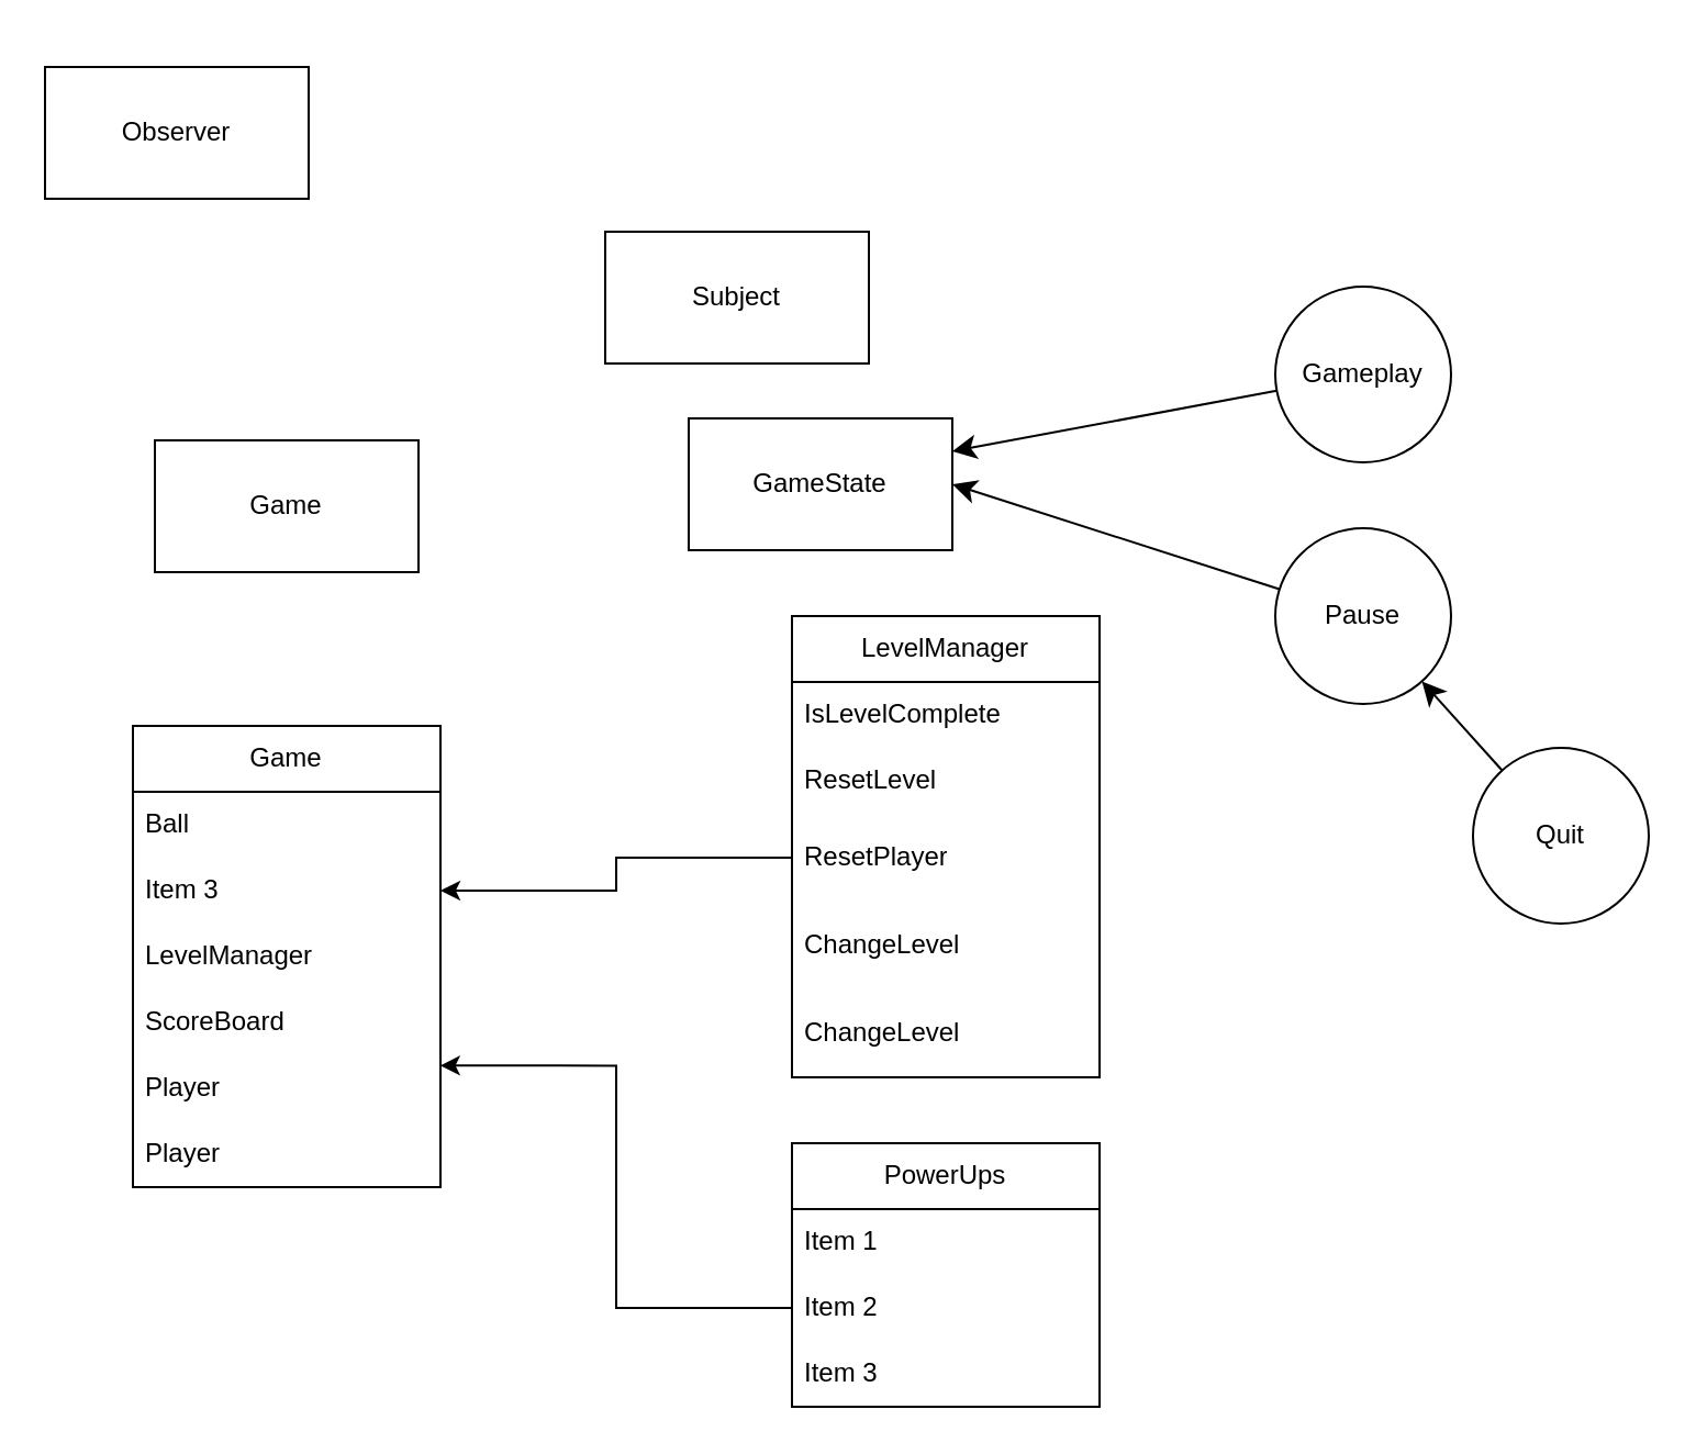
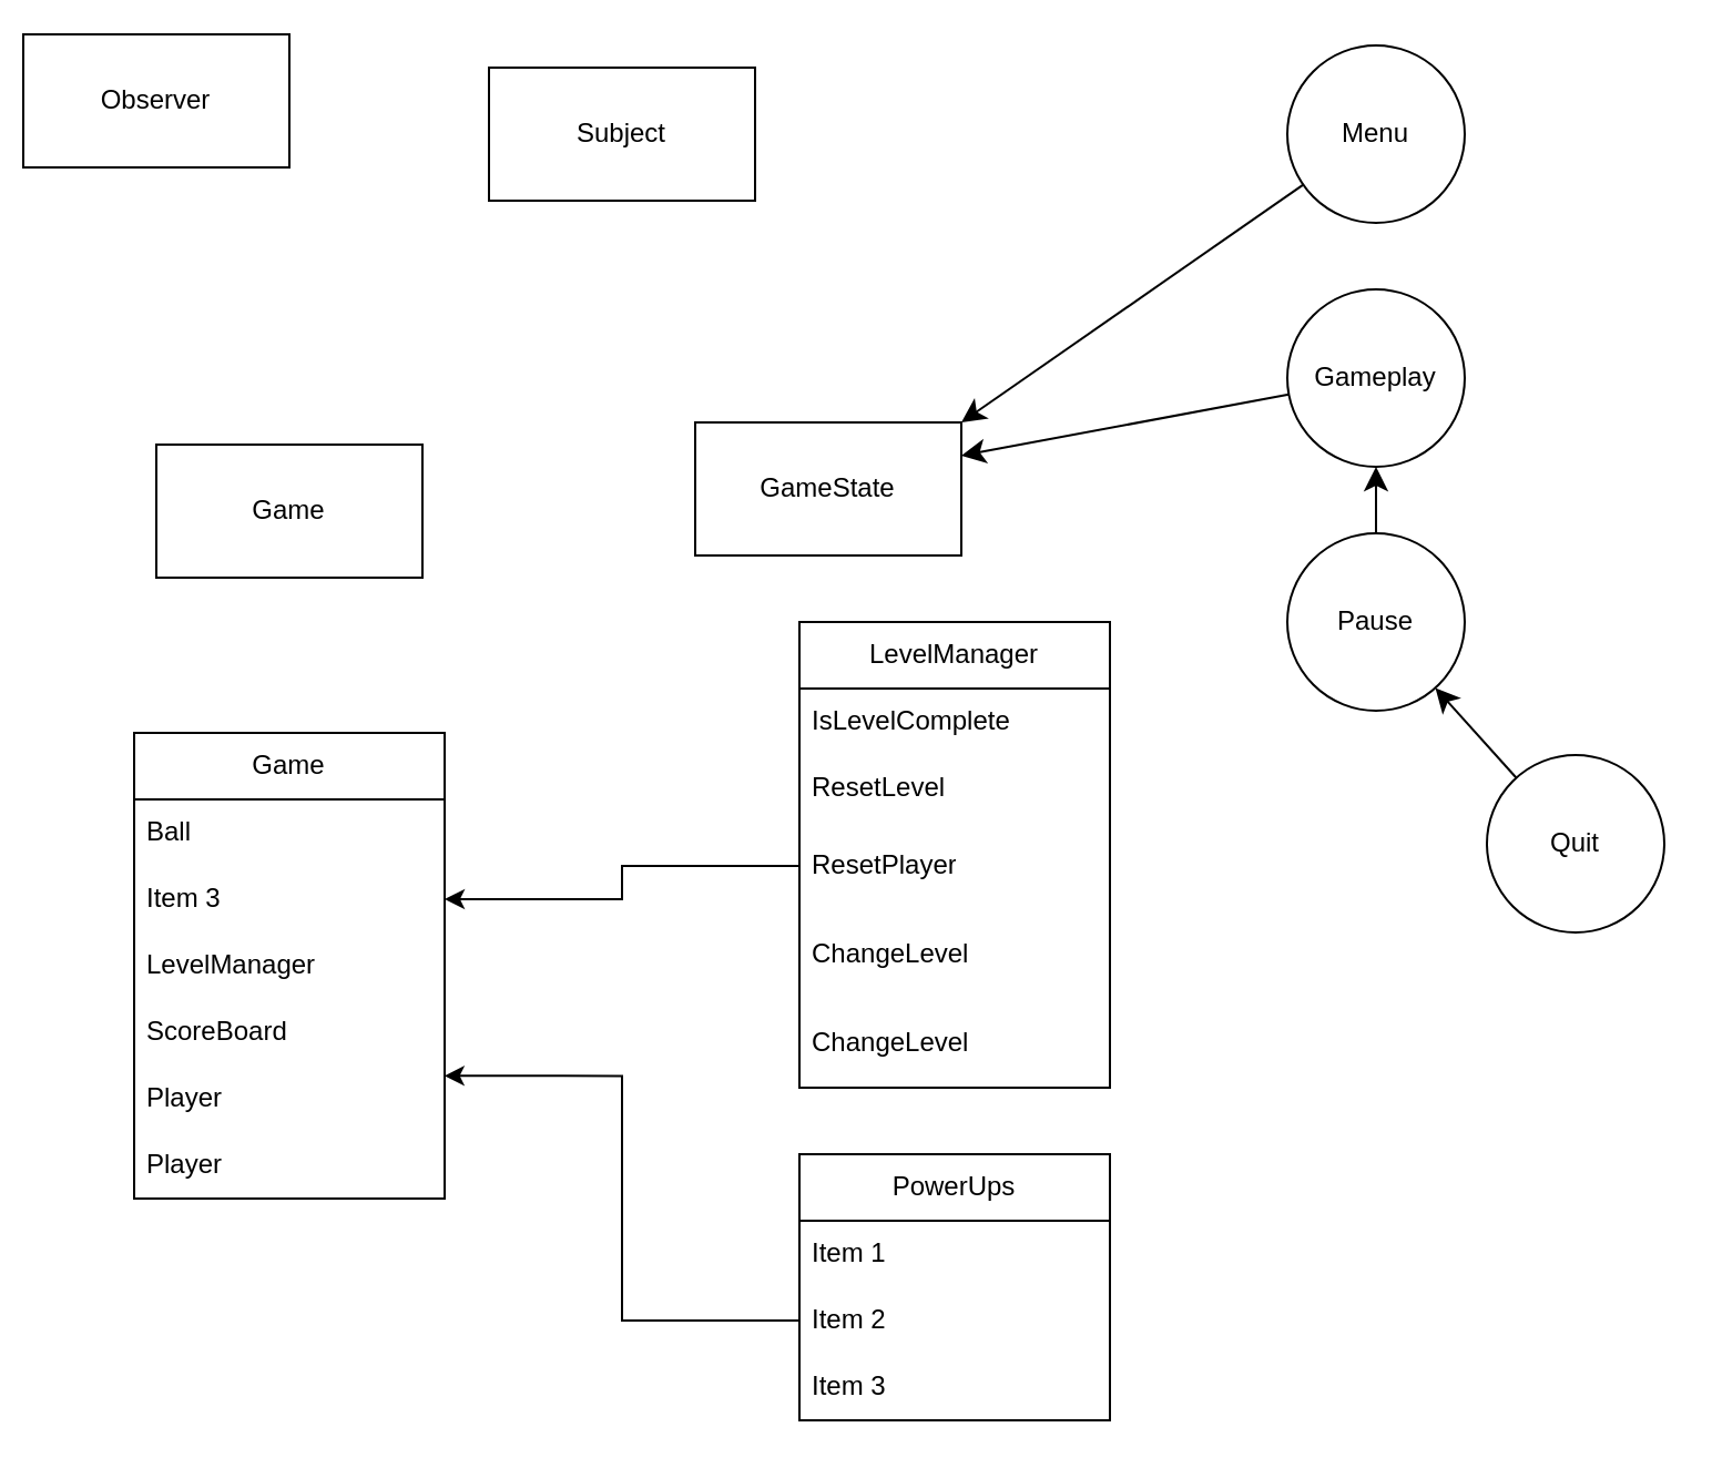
  <mxCell id="0" />
  <mxCell id="1" parent="0" />
- <mxCell id="2" value="Subject" style="whiteSpace=wrap;html=1;" parent="1" vertex="1"><mxGeometry x="275" y="105" width="120" height="60" as="geometry" /></mxCell>
- <mxCell id="3" value="Observer" style="whiteSpace=wrap;html=1;" parent="1" vertex="1"><mxGeometry x="20" y="30" width="120" height="60" as="geometry" /></mxCell>
+ <mxCell id="2" value="Subject" style="whiteSpace=wrap;html=1;" parent="1" vertex="1"><mxGeometry x="220" y="30" width="120" height="60" as="geometry" /></mxCell>
+ <mxCell id="3" value="Observer" style="whiteSpace=wrap;html=1;" parent="1" vertex="1"><mxGeometry x="10" y="15" width="120" height="60" as="geometry" /></mxCell>
  <mxCell id="4" value="Game" style="whiteSpace=wrap;html=1;" vertex="1" parent="1"><mxGeometry x="70" y="200" width="120" height="60" as="geometry" /></mxCell>
  <mxCell id="5" value="GameState" style="whiteSpace=wrap;html=1;" vertex="1" parent="1"><mxGeometry x="313" y="190" width="120" height="60" as="geometry" /></mxCell>
  <mxCell id="6" value="" style="edgeStyle=none;curved=1;rounded=0;orthogonalLoop=1;jettySize=auto;html=1;fontSize=12;startSize=8;endSize=8;entryX=1;entryY=0.25;entryDx=0;entryDy=0;" edge="1" parent="1" source="7" target="5"><mxGeometry relative="1" as="geometry"><mxPoint x="480" y="180" as="targetPoint" /></mxGeometry></mxCell>
  <mxCell id="7" value="Gameplay" style="ellipse;whiteSpace=wrap;html=1;aspect=fixed;" vertex="1" parent="1"><mxGeometry x="580" y="130" width="80" height="80" as="geometry" /></mxCell>
- <mxCell id="8" style="edgeStyle=none;curved=1;rounded=0;orthogonalLoop=1;jettySize=auto;html=1;entryX=1;entryY=0.5;entryDx=0;entryDy=0;fontSize=12;startSize=8;endSize=8;" edge="1" parent="1" source="9" target="5"><mxGeometry relative="1" as="geometry" /></mxCell>
+ <mxCell id="8" style="edgeStyle=none;curved=1;rounded=0;orthogonalLoop=1;jettySize=auto;html=1;fontSize=12;startSize=8;endSize=8;" edge="1" parent="1" source="9" target="7"><mxGeometry relative="1" as="geometry" /></mxCell>
  <mxCell id="9" value="Pause" style="ellipse;whiteSpace=wrap;html=1;" vertex="1" parent="1"><mxGeometry x="580" y="240" width="80" height="80" as="geometry" /></mxCell>
+ <mxCell id="10" style="edgeStyle=none;curved=1;rounded=0;orthogonalLoop=1;jettySize=auto;html=1;entryX=1;entryY=0;entryDx=0;entryDy=0;fontSize=12;startSize=8;endSize=8;" edge="1" parent="1" source="11" target="5"><mxGeometry relative="1" as="geometry" /></mxCell>
+ <mxCell id="11" value="Menu" style="ellipse;whiteSpace=wrap;html=1;" vertex="1" parent="1"><mxGeometry x="580" y="20" width="80" height="80" as="geometry" /></mxCell>
  <mxCell id="12" style="edgeStyle=none;curved=1;rounded=0;orthogonalLoop=1;jettySize=auto;html=1;fontSize=12;startSize=8;endSize=8;" edge="1" parent="1" source="13" target="9"><mxGeometry relative="1" as="geometry" /></mxCell>
  <mxCell id="13" value="Quit" style="ellipse;whiteSpace=wrap;html=1;" vertex="1" parent="1"><mxGeometry x="670" y="340" width="80" height="80" as="geometry" /></mxCell>
  <mxCell id="14" value="Game" style="swimlane;fontStyle=0;childLayout=stackLayout;horizontal=1;startSize=30;horizontalStack=0;resizeParent=1;resizeParentMax=0;resizeLast=0;collapsible=1;marginBottom=0;whiteSpace=wrap;html=1;" vertex="1" parent="1"><mxGeometry x="60" y="330" width="140" height="210" as="geometry"><mxRectangle x="100" y="410" width="70" height="30" as="alternateBounds" /></mxGeometry></mxCell>
  <mxCell id="15" value="Ball" style="text;strokeColor=none;fillColor=none;align=left;verticalAlign=middle;spacingLeft=4;spacingRight=4;overflow=hidden;points=[[0,0.5],[1,0.5]];portConstraint=eastwest;rotatable=0;whiteSpace=wrap;html=1;" vertex="1" parent="14"><mxGeometry y="30" width="140" height="30" as="geometry" /></mxCell>
  <mxCell id="16" value="Item 3" style="text;strokeColor=none;fillColor=none;align=left;verticalAlign=middle;spacingLeft=4;spacingRight=4;overflow=hidden;points=[[0,0.5],[1,0.5]];portConstraint=eastwest;rotatable=0;whiteSpace=wrap;html=1;" vertex="1" parent="14"><mxGeometry y="60" width="140" height="30" as="geometry" /></mxCell>
  <mxCell id="17" value="LevelManager" style="text;strokeColor=none;fillColor=none;align=left;verticalAlign=middle;spacingLeft=4;spacingRight=4;overflow=hidden;points=[[0,0.5],[1,0.5]];portConstraint=eastwest;rotatable=0;whiteSpace=wrap;html=1;" vertex="1" parent="14"><mxGeometry y="90" width="140" height="30" as="geometry" /></mxCell>
  <mxCell id="18" value="ScoreBoard" style="text;strokeColor=none;fillColor=none;align=left;verticalAlign=middle;spacingLeft=4;spacingRight=4;overflow=hidden;points=[[0,0.5],[1,0.5]];portConstraint=eastwest;rotatable=0;whiteSpace=wrap;html=1;" vertex="1" parent="14"><mxGeometry y="120" width="140" height="30" as="geometry" /></mxCell>
  <mxCell id="19" value="Player" style="text;strokeColor=none;fillColor=none;align=left;verticalAlign=middle;spacingLeft=4;spacingRight=4;overflow=hidden;points=[[0,0.5],[1,0.5]];portConstraint=eastwest;rotatable=0;whiteSpace=wrap;html=1;" vertex="1" parent="14"><mxGeometry y="150" width="140" height="30" as="geometry" /></mxCell>
  <mxCell id="20" value="Player" style="text;strokeColor=none;fillColor=none;align=left;verticalAlign=middle;spacingLeft=4;spacingRight=4;overflow=hidden;points=[[0,0.5],[1,0.5]];portConstraint=eastwest;rotatable=0;whiteSpace=wrap;html=1;" vertex="1" parent="14"><mxGeometry y="180" width="140" height="30" as="geometry" /></mxCell>
  <mxCell id="21" value="LevelManager" style="swimlane;fontStyle=0;childLayout=stackLayout;horizontal=1;startSize=30;horizontalStack=0;resizeParent=1;resizeParentMax=0;resizeLast=0;collapsible=1;marginBottom=0;whiteSpace=wrap;html=1;" vertex="1" parent="1"><mxGeometry x="360" y="280" width="140" height="210" as="geometry" /></mxCell>
  <mxCell id="22" value="IsLevelComplete" style="text;strokeColor=none;fillColor=none;align=left;verticalAlign=middle;spacingLeft=4;spacingRight=4;overflow=hidden;points=[[0,0.5],[1,0.5]];portConstraint=eastwest;rotatable=0;whiteSpace=wrap;html=1;" vertex="1" parent="21"><mxGeometry y="30" width="140" height="30" as="geometry" /></mxCell>
  <mxCell id="23" value="ResetLevel" style="text;strokeColor=none;fillColor=none;align=left;verticalAlign=middle;spacingLeft=4;spacingRight=4;overflow=hidden;points=[[0,0.5],[1,0.5]];portConstraint=eastwest;rotatable=0;whiteSpace=wrap;html=1;" vertex="1" parent="21"><mxGeometry y="60" width="140" height="30" as="geometry" /></mxCell>
  <mxCell id="24" value="ResetPlayer" style="text;strokeColor=none;fillColor=none;align=left;verticalAlign=middle;spacingLeft=4;spacingRight=4;overflow=hidden;points=[[0,0.5],[1,0.5]];portConstraint=eastwest;rotatable=0;whiteSpace=wrap;html=1;" vertex="1" parent="21"><mxGeometry y="90" width="140" height="40" as="geometry" /></mxCell>
  <mxCell id="25" value="ChangeLevel" style="text;strokeColor=none;fillColor=none;align=left;verticalAlign=middle;spacingLeft=4;spacingRight=4;overflow=hidden;points=[[0,0.5],[1,0.5]];portConstraint=eastwest;rotatable=0;whiteSpace=wrap;html=1;" vertex="1" parent="21"><mxGeometry y="130" width="140" height="40" as="geometry" /></mxCell>
  <mxCell id="26" value="ChangeLevel" style="text;strokeColor=none;fillColor=none;align=left;verticalAlign=middle;spacingLeft=4;spacingRight=4;overflow=hidden;points=[[0,0.5],[1,0.5]];portConstraint=eastwest;rotatable=0;whiteSpace=wrap;html=1;" vertex="1" parent="21"><mxGeometry y="170" width="140" height="40" as="geometry" /></mxCell>
  <mxCell id="27" style="edgeStyle=orthogonalEdgeStyle;rounded=0;orthogonalLoop=1;jettySize=auto;html=1;entryX=1;entryY=0.5;entryDx=0;entryDy=0;" edge="1" parent="1" source="24" target="16"><mxGeometry relative="1" as="geometry" /></mxCell>
  <mxCell id="28" value="PowerUps" style="swimlane;fontStyle=0;childLayout=stackLayout;horizontal=1;startSize=30;horizontalStack=0;resizeParent=1;resizeParentMax=0;resizeLast=0;collapsible=1;marginBottom=0;whiteSpace=wrap;html=1;" vertex="1" parent="1"><mxGeometry x="360" y="520" width="140" height="120" as="geometry" /></mxCell>
  <mxCell id="29" value="Item 1" style="text;strokeColor=none;fillColor=none;align=left;verticalAlign=middle;spacingLeft=4;spacingRight=4;overflow=hidden;points=[[0,0.5],[1,0.5]];portConstraint=eastwest;rotatable=0;whiteSpace=wrap;html=1;" vertex="1" parent="28"><mxGeometry y="30" width="140" height="30" as="geometry" /></mxCell>
  <mxCell id="30" value="Item 2" style="text;strokeColor=none;fillColor=none;align=left;verticalAlign=middle;spacingLeft=4;spacingRight=4;overflow=hidden;points=[[0,0.5],[1,0.5]];portConstraint=eastwest;rotatable=0;whiteSpace=wrap;html=1;" vertex="1" parent="28"><mxGeometry y="60" width="140" height="30" as="geometry" /></mxCell>
  <mxCell id="31" value="Item 3" style="text;strokeColor=none;fillColor=none;align=left;verticalAlign=middle;spacingLeft=4;spacingRight=4;overflow=hidden;points=[[0,0.5],[1,0.5]];portConstraint=eastwest;rotatable=0;whiteSpace=wrap;html=1;" vertex="1" parent="28"><mxGeometry y="90" width="140" height="30" as="geometry" /></mxCell>
  <mxCell id="32" style="edgeStyle=orthogonalEdgeStyle;rounded=0;orthogonalLoop=1;jettySize=auto;html=1;entryX=0.999;entryY=0.155;entryDx=0;entryDy=0;entryPerimeter=0;" edge="1" parent="1" source="30" target="19"><mxGeometry relative="1" as="geometry" /></mxCell>
